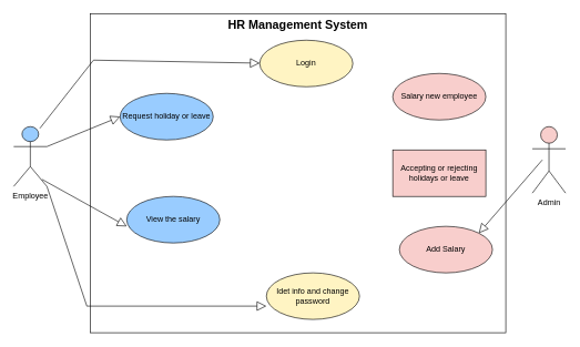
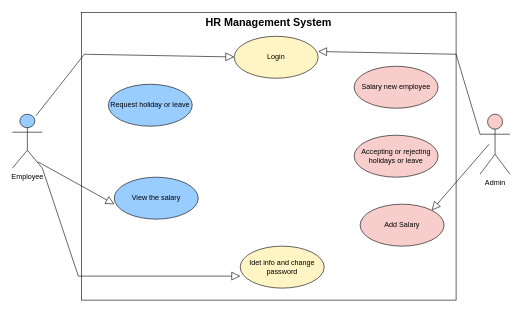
  <mxCell id="0" />
  <mxCell id="1" parent="0" />
  <mxCell id="2" value="&lt;font style=&quot;font-size: 18px&quot;&gt;HR Management System&lt;/font&gt;" style="shape=rect;html=1;verticalAlign=top;fontStyle=1;whiteSpace=wrap;align=center;" vertex="1" parent="1"><mxGeometry x="135" y="20" width="625" height="480" as="geometry" /></mxCell>
  <mxCell id="3" value="View the salary" style="ellipse;whiteSpace=wrap;html=1;fillColor=#99CCFF;" vertex="1" parent="1"><mxGeometry x="190" y="295" width="140" height="70" as="geometry" /></mxCell>
  <mxCell id="4" value="Request holiday or leave" style="ellipse;whiteSpace=wrap;html=1;fillColor=#99CCFF;" vertex="1" parent="1"><mxGeometry x="180" y="140" width="140" height="70" as="geometry" /></mxCell>
  <mxCell id="5" value="Login" style="ellipse;whiteSpace=wrap;html=1;fillColor=#FFF4C3;" vertex="1" parent="1"><mxGeometry x="390" y="60" width="140" height="70" as="geometry" /></mxCell>
  <mxCell id="6" value="Add Salary" style="ellipse;whiteSpace=wrap;html=1;fillColor=#F8CECC;" vertex="1" parent="1"><mxGeometry x="600" y="340" width="140" height="70" as="geometry" /></mxCell>
- <mxCell id="7" value="Accepting or rejecting holidays or leave" style="whiteSpace=wrap;html=1;fillColor=#F8CECC;rounded=0;" vertex="1" parent="1"><mxGeometry x="590" y="225" width="140" height="70" as="geometry" /></mxCell>
+ <mxCell id="7" value="Accepting or rejecting holidays or leave" style="ellipse;whiteSpace=wrap;html=1;fillColor=#F8CECC;" vertex="1" parent="1"><mxGeometry x="590" y="225" width="140" height="70" as="geometry" /></mxCell>
  <mxCell id="8" value="Salary new employee" style="ellipse;whiteSpace=wrap;html=1;fillColor=#F8CECC;" vertex="1" parent="1"><mxGeometry x="590" y="110" width="140" height="70" as="geometry" /></mxCell>
  <mxCell id="9" value="Idet info and change password" style="ellipse;whiteSpace=wrap;html=1;fillColor=#FFF4C3;" vertex="1" parent="1"><mxGeometry x="400" y="410" width="140" height="70" as="geometry" /></mxCell>
  <mxCell id="10" value="Employee" style="shape=umlActor;html=1;verticalLabelPosition=bottom;verticalAlign=top;align=center;fillColor=#99CCFF;" vertex="1" parent="1"><mxGeometry y="190" width="50" height="90" as="geometry" x="20" /></mxCell>
  <mxCell id="11" value="Admin" style="shape=umlActor;html=1;verticalLabelPosition=bottom;verticalAlign=top;align=center;fillColor=#F8CECC;" vertex="1" parent="1"><mxGeometry x="800" y="190" width="50" height="100" as="geometry" /></mxCell>
- <mxCell id="12" value="" style="edgeStyle=none;html=1;endArrow=block;endFill=0;endSize=12;verticalAlign=bottom;rounded=0;entryX=0;entryY=0.5;entryDx=0;entryDy=0;exitX=1;exitY=0.333;exitDx=0;exitDy=0;exitPerimeter=0;" edge="1" parent="1" source="10" target="4"><mxGeometry width="160" relative="1" as="geometry"><mxPoint x="60" y="200" as="sourcePoint" /><mxPoint x="210" y="200" as="targetPoint" /></mxGeometry></mxCell>
  <mxCell id="13" value="" style="edgeStyle=none;html=1;endArrow=block;endFill=0;endSize=12;verticalAlign=bottom;rounded=0;entryX=1;entryY=0;entryDx=0;entryDy=0;" edge="1" parent="1" target="6"><mxGeometry width="160" relative="1" as="geometry"><mxPoint x="815" y="240" as="sourcePoint" /><mxPoint x="710" y="340" as="targetPoint" /></mxGeometry></mxCell>
  <mxCell id="14" value="" style="edgeStyle=none;html=1;endArrow=block;endFill=0;endSize=12;verticalAlign=bottom;rounded=0;exitX=0.787;exitY=0.029;exitDx=0;exitDy=0;exitPerimeter=0;" edge="1" parent="1" source="10"><mxGeometry width="160" relative="1" as="geometry"><mxPoint x="230" y="94.5" as="sourcePoint" /><mxPoint x="390" y="94.5" as="targetPoint" /><Array as="points"><mxPoint x="140" y="90" /></Array></mxGeometry></mxCell>
+ <mxCell id="15" value="" style="edgeStyle=none;html=1;endArrow=block;endFill=0;endSize=12;verticalAlign=bottom;rounded=0;exitX=0;exitY=0.333;exitDx=0;exitDy=0;exitPerimeter=0;entryX=1;entryY=0.363;entryDx=0;entryDy=0;entryPerimeter=0;" edge="1" parent="1" source="11" target="5"><mxGeometry width="160" relative="1" as="geometry"><mxPoint x="550" y="70" as="sourcePoint" /><mxPoint x="710" y="70" as="targetPoint" /><Array as="points"><mxPoint x="760" y="90" /></Array></mxGeometry></mxCell>
  <mxCell id="16" value="" style="edgeStyle=none;html=1;endArrow=block;endFill=0;endSize=12;verticalAlign=bottom;rounded=0;exitX=1;exitY=1;exitDx=0;exitDy=0;exitPerimeter=0;" edge="1" parent="1" source="10"><mxGeometry width="160" relative="1" as="geometry"><mxPoint x="240" y="460" as="sourcePoint" /><mxPoint x="400" y="460" as="targetPoint" /><Array as="points"><mxPoint x="130" y="460" /></Array></mxGeometry></mxCell>
  <mxCell id="17" value="" style="edgeStyle=none;html=1;endArrow=block;endFill=0;endSize=12;verticalAlign=bottom;rounded=0;exitX=0.853;exitY=0.882;exitDx=0;exitDy=0;exitPerimeter=0;" edge="1" parent="1" source="10"><mxGeometry width="160" relative="1" as="geometry"><mxPoint x="30" y="340" as="sourcePoint" /><mxPoint x="190" y="340" as="targetPoint" /></mxGeometry></mxCell>
